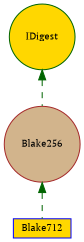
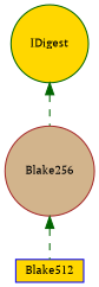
  digraph {
    fontname="PT Serif"
    node [fillcolor=gold fontname="PT Serif" fontsize=10 shape=circle style=filled]
    edge [color=darkgreen dir=back fontname="PT Serif" fontsize=10 labelfontname=Helvetica labelfontsize=10 style=dashed]
    n1 [color=darkgreen fontcolor=black height=0.2 label=IDigest width=0.4]
    n2 [color=brown fillcolor=tan height=0.2 label=Blake256 width=0.4]
-   n3 [color=blue height=0.2 label=Blake712 shape=box width=0.4]
+   n3 [color=blue height=0.2 label=Blake512 shape=box width=0.4]
    n1 -> n2
    n2 -> n3
  }
